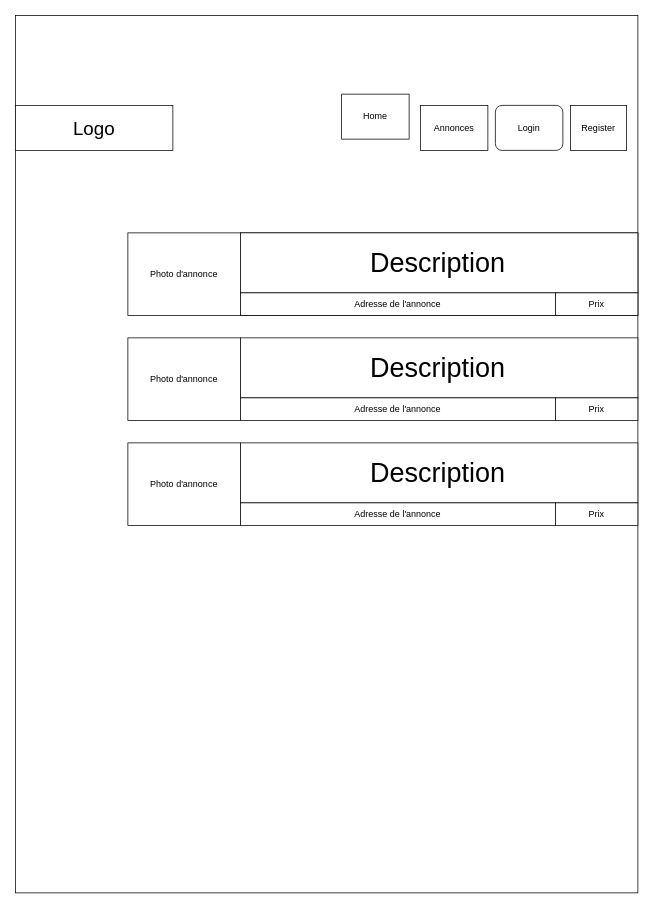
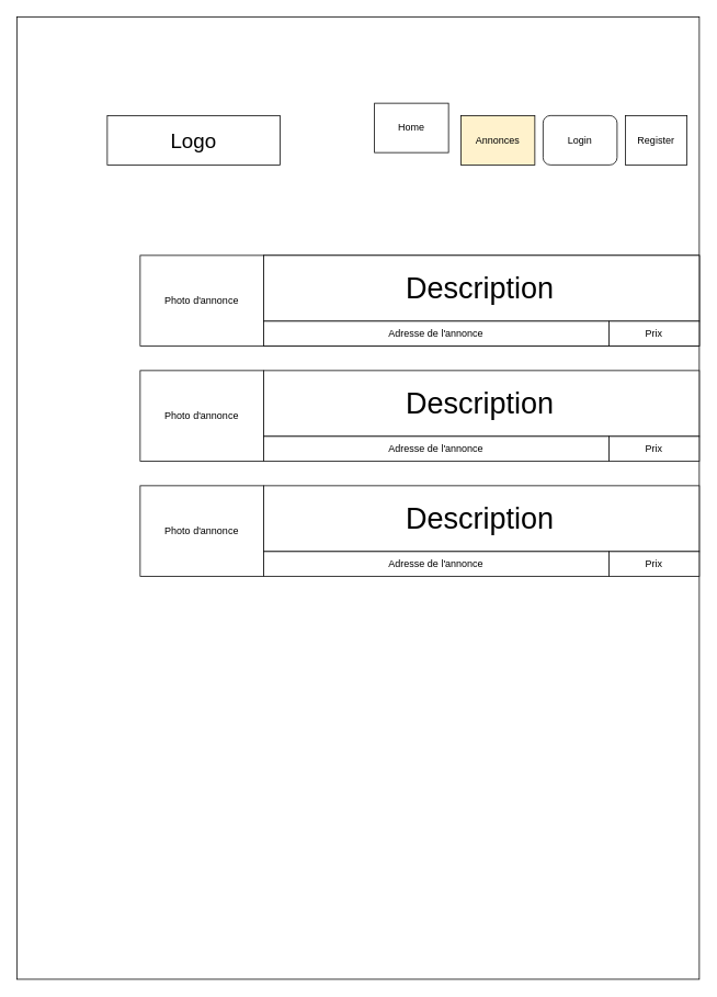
  <mxCell id="0" />
  <mxCell id="1" parent="0" />
  <mxCell id="2" value="" style="rounded=0;whiteSpace=wrap;html=1;" parent="1" vertex="1"><mxGeometry y="20" width="830" height="1170" as="geometry" x="20" /></mxCell>
- <mxCell id="3" value="&lt;font style=&quot;font-size: 25px&quot;&gt;Logo&lt;/font&gt;" style="rounded=0;whiteSpace=wrap;html=1;" parent="1" vertex="1"><mxGeometry y="140" width="210" height="60" as="geometry" x="20" /></mxCell>
+ <mxCell id="3" value="&lt;font style=&quot;font-size: 25px&quot;&gt;Logo&lt;/font&gt;" style="rounded=0;whiteSpace=wrap;html=1;" parent="1" vertex="1"><mxGeometry x="130" y="140" width="210" height="60" as="geometry" /></mxCell>
  <mxCell id="4" value="Home" style="rounded=0;whiteSpace=wrap;html=1;" parent="1" vertex="1"><mxGeometry x="455" y="125" width="90" height="60" as="geometry" /></mxCell>
- <mxCell id="5" value="Annonces" style="rounded=0;whiteSpace=wrap;html=1;" parent="1" vertex="1"><mxGeometry x="560" y="140" width="90" height="60" as="geometry" /></mxCell>
+ <mxCell id="5" value="Annonces" style="rounded=0;whiteSpace=wrap;html=1;fillColor=#fff2cc;" parent="1" vertex="1"><mxGeometry x="560" y="140" width="90" height="60" as="geometry" /></mxCell>
  <mxCell id="6" value="Login" style="whiteSpace=wrap;html=1;rounded=1;" parent="1" vertex="1"><mxGeometry x="660" y="140" width="90" height="60" as="geometry" /></mxCell>
  <mxCell id="7" value="Register" style="rounded=0;whiteSpace=wrap;html=1;" parent="1" vertex="1"><mxGeometry x="760" y="140" width="75" height="60" as="geometry" /></mxCell>
  <mxCell id="8" value="Photo d'annonce" style="rounded=0;whiteSpace=wrap;html=1;" parent="1" vertex="1"><mxGeometry x="170" y="310" width="150" height="110" as="geometry" /></mxCell>
  <mxCell id="9" value="" style="rounded=0;whiteSpace=wrap;html=1;" parent="1" vertex="1"><mxGeometry x="320" y="310" width="530" height="110" as="geometry" /></mxCell>
  <mxCell id="10" value="&lt;font style=&quot;font-size: 36px&quot;&gt;Description&lt;/font&gt;&amp;nbsp;" style="rounded=0;whiteSpace=wrap;html=1;" parent="1" vertex="1"><mxGeometry x="320" y="310" width="530" height="80" as="geometry" /></mxCell>
  <mxCell id="11" value="Adresse de l'annonce" style="rounded=0;whiteSpace=wrap;html=1;" parent="1" vertex="1"><mxGeometry x="320" y="390" width="420" height="30" as="geometry" /></mxCell>
  <mxCell id="12" value="Prix" style="rounded=0;whiteSpace=wrap;html=1;" parent="1" vertex="1"><mxGeometry x="740" y="390" width="110" height="30" as="geometry" /></mxCell>
  <mxCell id="13" value="Photo d'annonce" style="rounded=0;whiteSpace=wrap;html=1;" parent="1" vertex="1"><mxGeometry x="170" y="450" width="150" height="110" as="geometry" /></mxCell>
  <mxCell id="14" value="&lt;font style=&quot;font-size: 36px&quot;&gt;Description&lt;/font&gt;&amp;nbsp;" style="rounded=0;whiteSpace=wrap;html=1;" parent="1" vertex="1"><mxGeometry x="320" y="450" width="530" height="80" as="geometry" /></mxCell>
  <mxCell id="15" value="Adresse de l'annonce" style="rounded=0;whiteSpace=wrap;html=1;" parent="1" vertex="1"><mxGeometry x="320" y="530" width="420" height="30" as="geometry" /></mxCell>
  <mxCell id="16" value="Prix" style="rounded=0;whiteSpace=wrap;html=1;" parent="1" vertex="1"><mxGeometry x="740" y="530" width="110" height="30" as="geometry" /></mxCell>
  <mxCell id="17" value="Photo d'annonce" style="rounded=0;whiteSpace=wrap;html=1;" parent="1" vertex="1"><mxGeometry x="170" y="590" width="150" height="110" as="geometry" /></mxCell>
  <mxCell id="18" value="&lt;font style=&quot;font-size: 36px&quot;&gt;Description&lt;/font&gt;&amp;nbsp;" style="rounded=0;whiteSpace=wrap;html=1;" parent="1" vertex="1"><mxGeometry x="320" y="590" width="530" height="80" as="geometry" /></mxCell>
  <mxCell id="19" value="Adresse de l'annonce" style="rounded=0;whiteSpace=wrap;html=1;" parent="1" vertex="1"><mxGeometry x="320" y="670" width="420" height="30" as="geometry" /></mxCell>
  <mxCell id="20" value="Prix" style="rounded=0;whiteSpace=wrap;html=1;" parent="1" vertex="1"><mxGeometry x="740" y="670" width="110" height="30" as="geometry" /></mxCell>
